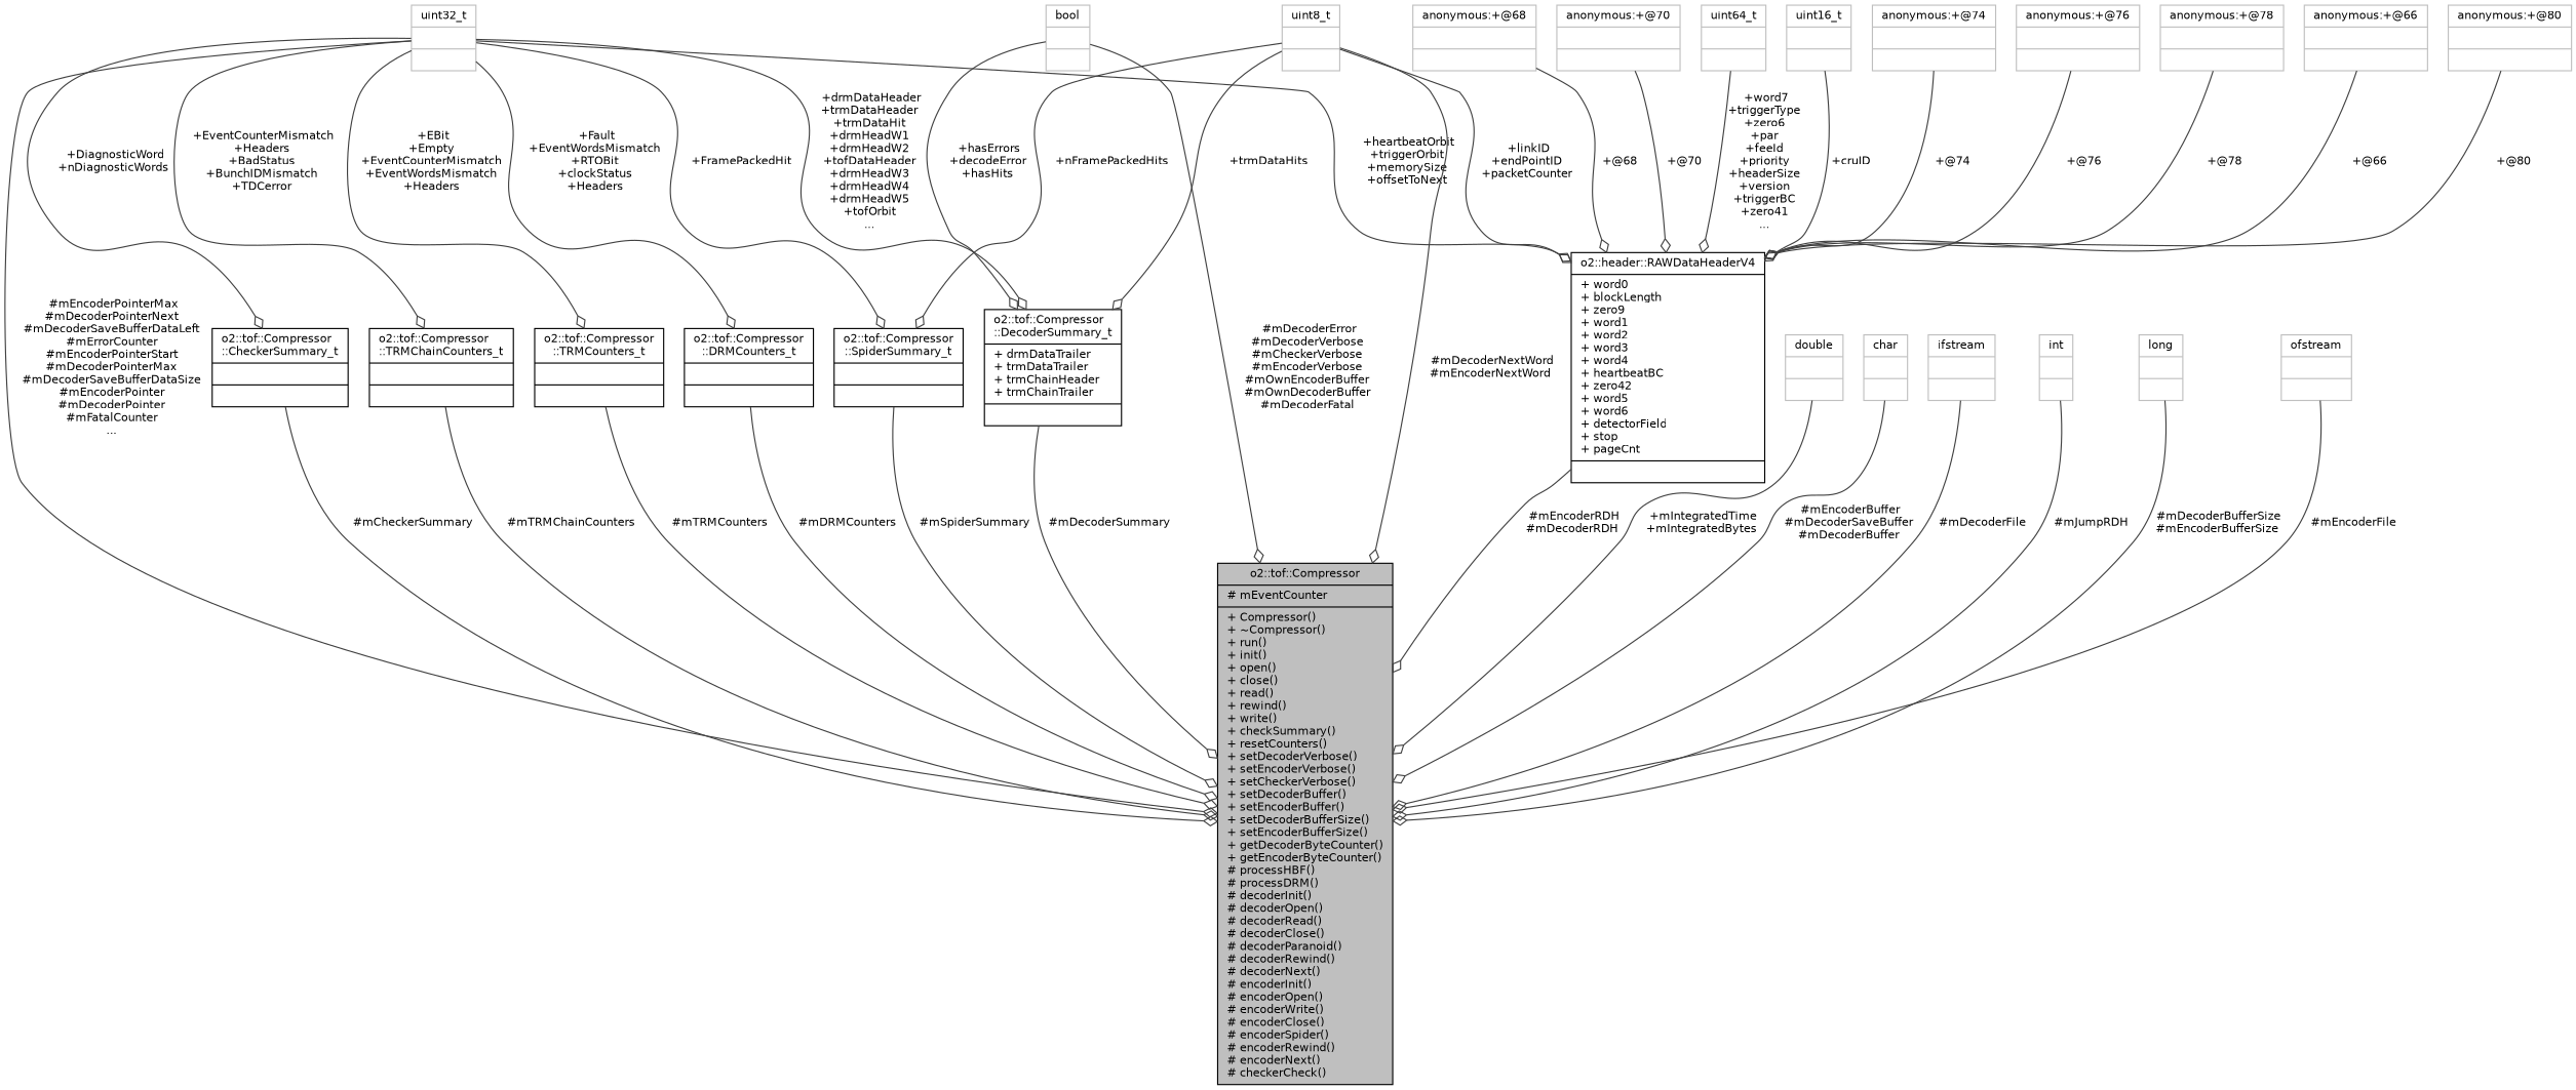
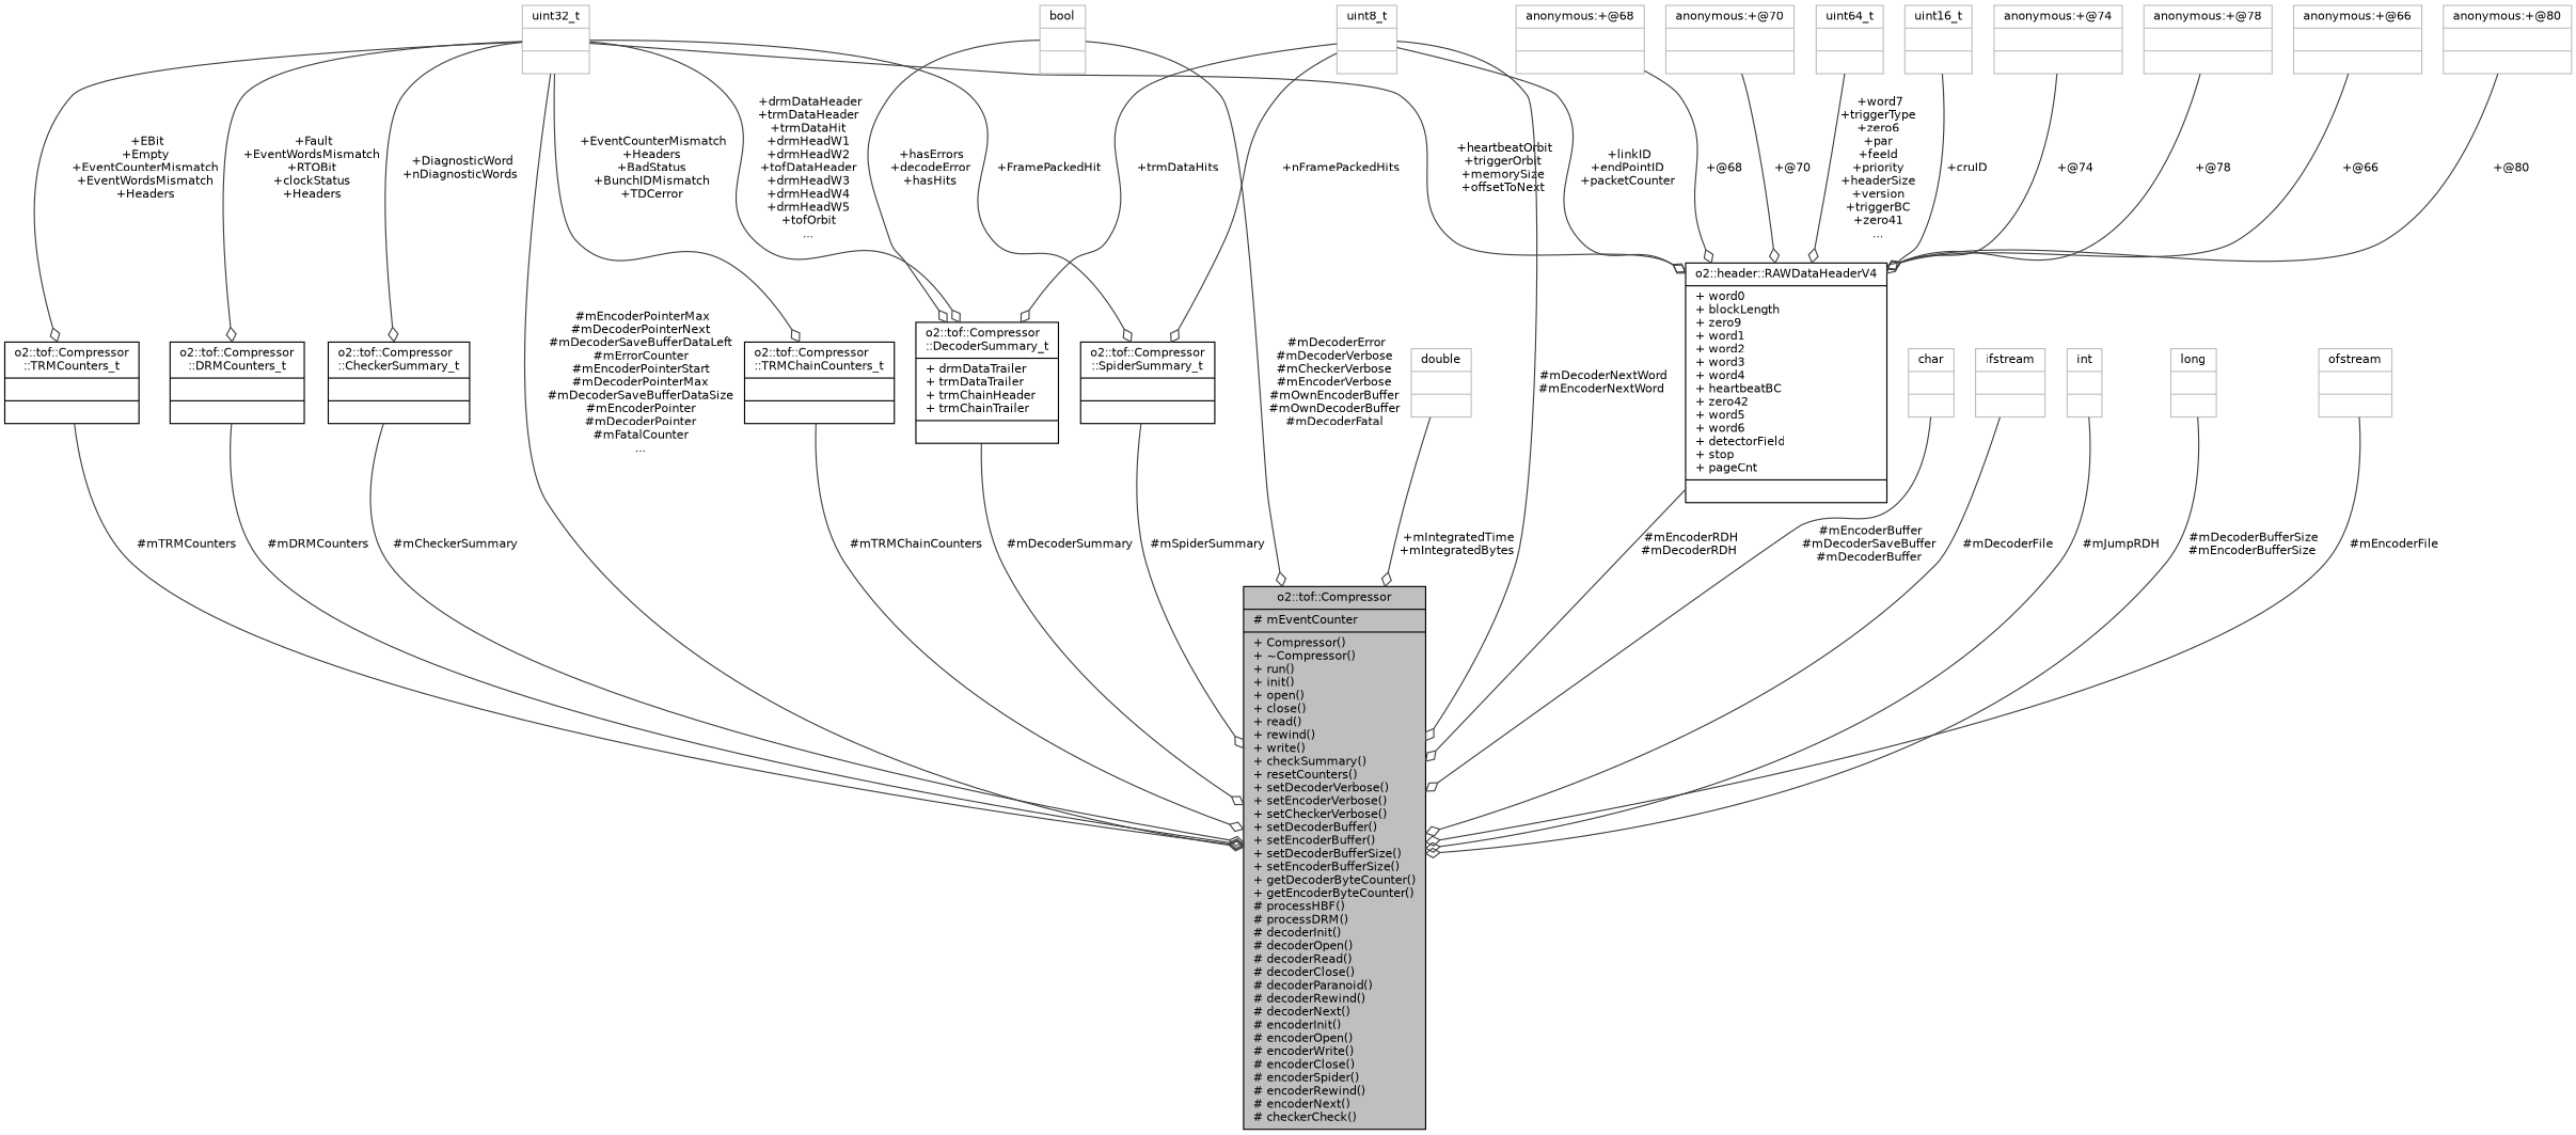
  digraph {
    node [color=grey75 fontname=Helvetica fontsize=10 shape=record]
    edge [arrowhead=odiamond color=grey25 fontname=Helvetica fontsize=10 labelfontname=Helvetica labelfontsize=10 style=solid]
    n1 [color=black fillcolor=grey75 fontcolor=black height=0.2 label="{o2::tof::Compressor\n|# mEventCounter\l|+ Compressor()\l+ ~Compressor()\l+ run()\l+ init()\l+ open()\l+ close()\l+ read()\l+ rewind()\l+ write()\l+ checkSummary()\l+ resetCounters()\l+ setDecoderVerbose()\l+ setEncoderVerbose()\l+ setCheckerVerbose()\l+ setDecoderBuffer()\l+ setEncoderBuffer()\l+ setDecoderBufferSize()\l+ setEncoderBufferSize()\l+ getDecoderByteCounter()\l+ getEncoderByteCounter()\l# processHBF()\l# processDRM()\l# decoderInit()\l# decoderOpen()\l# decoderRead()\l# decoderClose()\l# decoderParanoid()\l# decoderRewind()\l# decoderNext()\l# encoderInit()\l# encoderOpen()\l# encoderWrite()\l# encoderClose()\l# encoderSpider()\l# encoderRewind()\l# encoderNext()\l# checkerCheck()\l}" style=filled width=0.4]
    n2 [color=black height=0.2 label="{o2::tof::Compressor\l::CheckerSummary_t\n||}" width=0.4]
    n3 [height=0.2 label="{uint32_t\n||}" width=0.4]
    n4 [color=black height=0.2 label="{o2::tof::Compressor\l::DecoderSummary_t\n|+ drmDataTrailer\l+ trmDataTrailer\l+ trmChainHeader\l+ trmChainTrailer\l|}" width=0.4]
    n5 [color=black height=0.2 label="{o2::tof::Compressor\l::TRMChainCounters_t\n||}" width=0.4]
    n6 [color=black height=0.2 label="{o2::tof::Compressor\l::TRMCounters_t\n||}" width=0.4]
    n7 [color=black height=0.2 label="{o2::tof::Compressor\l::DRMCounters_t\n||}" width=0.4]
    n8 [color=black height=0.2 label="{o2::tof::Compressor\l::SpiderSummary_t\n||}" width=0.4]
    n9 [color=black height=0.2 label="{o2::header::RAWDataHeaderV4\n|+ word0\l+ blockLength\l+ zero9\l+ word1\l+ word2\l+ word3\l+ word4\l+ heartbeatBC\l+ zero42\l+ word5\l+ word6\l+ detectorField\l+ stop\l+ pageCnt\l|}" width=0.4]
    n10 [height=0.2 label="{double\n||}" width=0.4]
    n11 [height=0.2 label="{uint8_t\n||}" width=0.4]
    n12 [height=0.2 label="{bool\n||}" width=0.4]
    n13 [height=0.2 label="{char\n||}" width=0.4]
    n14 [height=0.2 label="{ifstream\n||}" width=0.4]
    n15 [height=0.2 label="{int\n||}" width=0.4]
    n16 [height=0.2 label="{long\n||}" width=0.4]
    n17 [height=0.2 label="{ofstream\n||}" width=0.4]
    n18 [height=0.2 label="{anonymous:+@68\n||}" width=0.4]
    n19 [height=0.2 label="{anonymous:+@70\n||}" width=0.4]
    n20 [height=0.2 label="{uint64_t\n||}" width=0.4]
    n21 [height=0.2 label="{uint16_t\n||}" width=0.4]
    n22 [height=0.2 label="{anonymous:+@74\n||}" width=0.4]
-   n23 [height=0.2 label="{anonymous:+@76\n||}" width=0.4]
    n24 [height=0.2 label="{anonymous:+@78\n||}" width=0.4]
    n25 [height=0.2 label="{anonymous:+@66\n||}" width=0.4]
    n26 [height=0.2 label="{anonymous:+@80\n||}" width=0.4]
    n2 -> n1 [label=" #mCheckerSummary"]
    n3 -> n1 [label=" #mEncoderPointerMax\n#mDecoderPointerNext\n#mDecoderSaveBufferDataLeft\n#mErrorCounter\n#mEncoderPointerStart\n#mDecoderPointerMax\n#mDecoderSaveBufferDataSize\n#mEncoderPointer\n#mDecoderPointer\n#mFatalCounter\n..."]
    n3 -> n2 [label=" +DiagnosticWord\n+nDiagnosticWords"]
    n3 -> n4 [label=" +drmDataHeader\n+trmDataHeader\n+trmDataHit\n+drmHeadW1\n+drmHeadW2\n+tofDataHeader\n+drmHeadW3\n+drmHeadW4\n+drmHeadW5\n+tofOrbit\n..."]
    n3 -> n5 [label=" +EventCounterMismatch\n+Headers\n+BadStatus\n+BunchIDMismatch\n+TDCerror"]
    n3 -> n6 [label=" +EBit\n+Empty\n+EventCounterMismatch\n+EventWordsMismatch\n+Headers"]
    n3 -> n7 [label=" +Fault\n+EventWordsMismatch\n+RTOBit\n+clockStatus\n+Headers"]
    n3 -> n8 [label=" +FramePackedHit"]
    n3 -> n9 [label=" +heartbeatOrbit\n+triggerOrbit\n+memorySize\n+offsetToNext"]
    n4 -> n1 [label=" #mDecoderSummary"]
    n5 -> n1 [label=" #mTRMChainCounters"]
    n6 -> n1 [label=" #mTRMCounters"]
    n7 -> n1 [label=" #mDRMCounters"]
    n8 -> n1 [label=" #mSpiderSummary"]
    n9 -> n1 [label=" #mEncoderRDH\n#mDecoderRDH"]
    n10 -> n1 [label=" +mIntegratedTime\n+mIntegratedBytes"]
    n11 -> n1 [label=" #mDecoderNextWord\n#mEncoderNextWord"]
    n11 -> n4 [label=" +trmDataHits"]
    n11 -> n8 [label=" +nFramePackedHits"]
    n11 -> n9 [label=" +linkID\n+endPointID\n+packetCounter"]
    n12 -> n1 [label=" #mDecoderError\n#mDecoderVerbose\n#mCheckerVerbose\n#mEncoderVerbose\n#mOwnEncoderBuffer\n#mOwnDecoderBuffer\n#mDecoderFatal"]
    n12 -> n4 [label=" +hasErrors\n+decodeError\n+hasHits"]
    n13 -> n1 [label=" #mEncoderBuffer\n#mDecoderSaveBuffer\n#mDecoderBuffer"]
    n14 -> n1 [label=" #mDecoderFile"]
    n15 -> n1 [label=" #mJumpRDH"]
    n16 -> n1 [label=" #mDecoderBufferSize\n#mEncoderBufferSize"]
    n17 -> n1 [label=" #mEncoderFile"]
    n18 -> n9 [label=" +@68"]
    n19 -> n9 [label=" +@70"]
    n20 -> n9 [label=" +word7\n+triggerType\n+zero6\n+par\n+feeId\n+priority\n+headerSize\n+version\n+triggerBC\n+zero41\n..."]
    n21 -> n9 [label=" +cruID"]
    n22 -> n9 [label=" +@74"]
-   n23 -> n9 [label=" +@76"]
    n24 -> n9 [label=" +@78"]
    n25 -> n9 [label=" +@66"]
    n26 -> n9 [label=" +@80"]
  }
